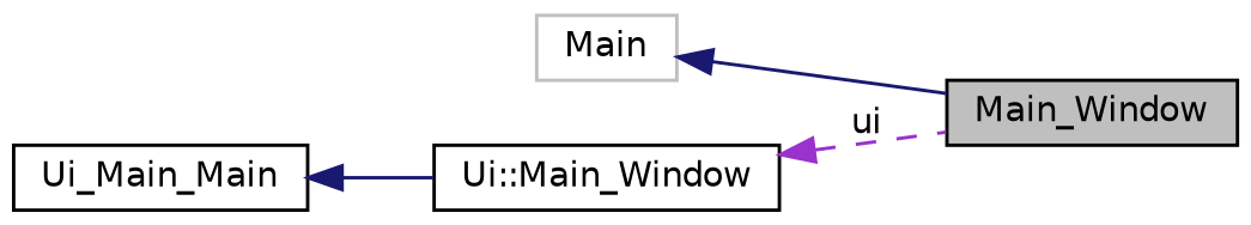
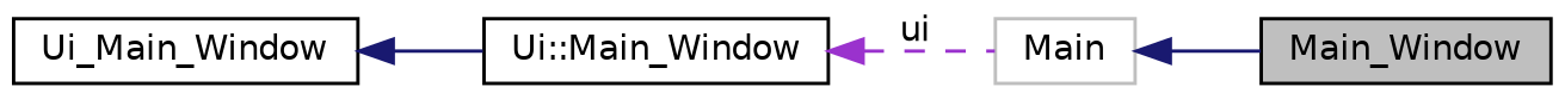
  digraph {
    rankdir=LR
    node [color=black fillcolor=white fontname=Helvetica fontsize=10 shape=record style=filled]
    edge [color=midnightblue dir=back fontname=Helvetica fontsize=10 labelfontname=Helvetica labelfontsize=10 style=solid]
    n1 [fillcolor=grey75 fontcolor=black height=0.2 label=Main_Window width=0.4]
    n2 [color=grey75 height=0.2 label=Main width=0.4]
    n3 [height=0.2 label="Ui::Main_Window" width=0.4]
-   n4 [height=0.2 label=Ui_Main_Main width=0.4]
+   n4 [height=0.2 label=Ui_Main_Window width=0.4]
    n2 -> n1
-   n3 -> n1 [color=darkorchid3 label=" ui" style=dashed]
+   n3 -> n2 [color=darkorchid3 label=" ui" style=dashed]
    n4 -> n3
  }
